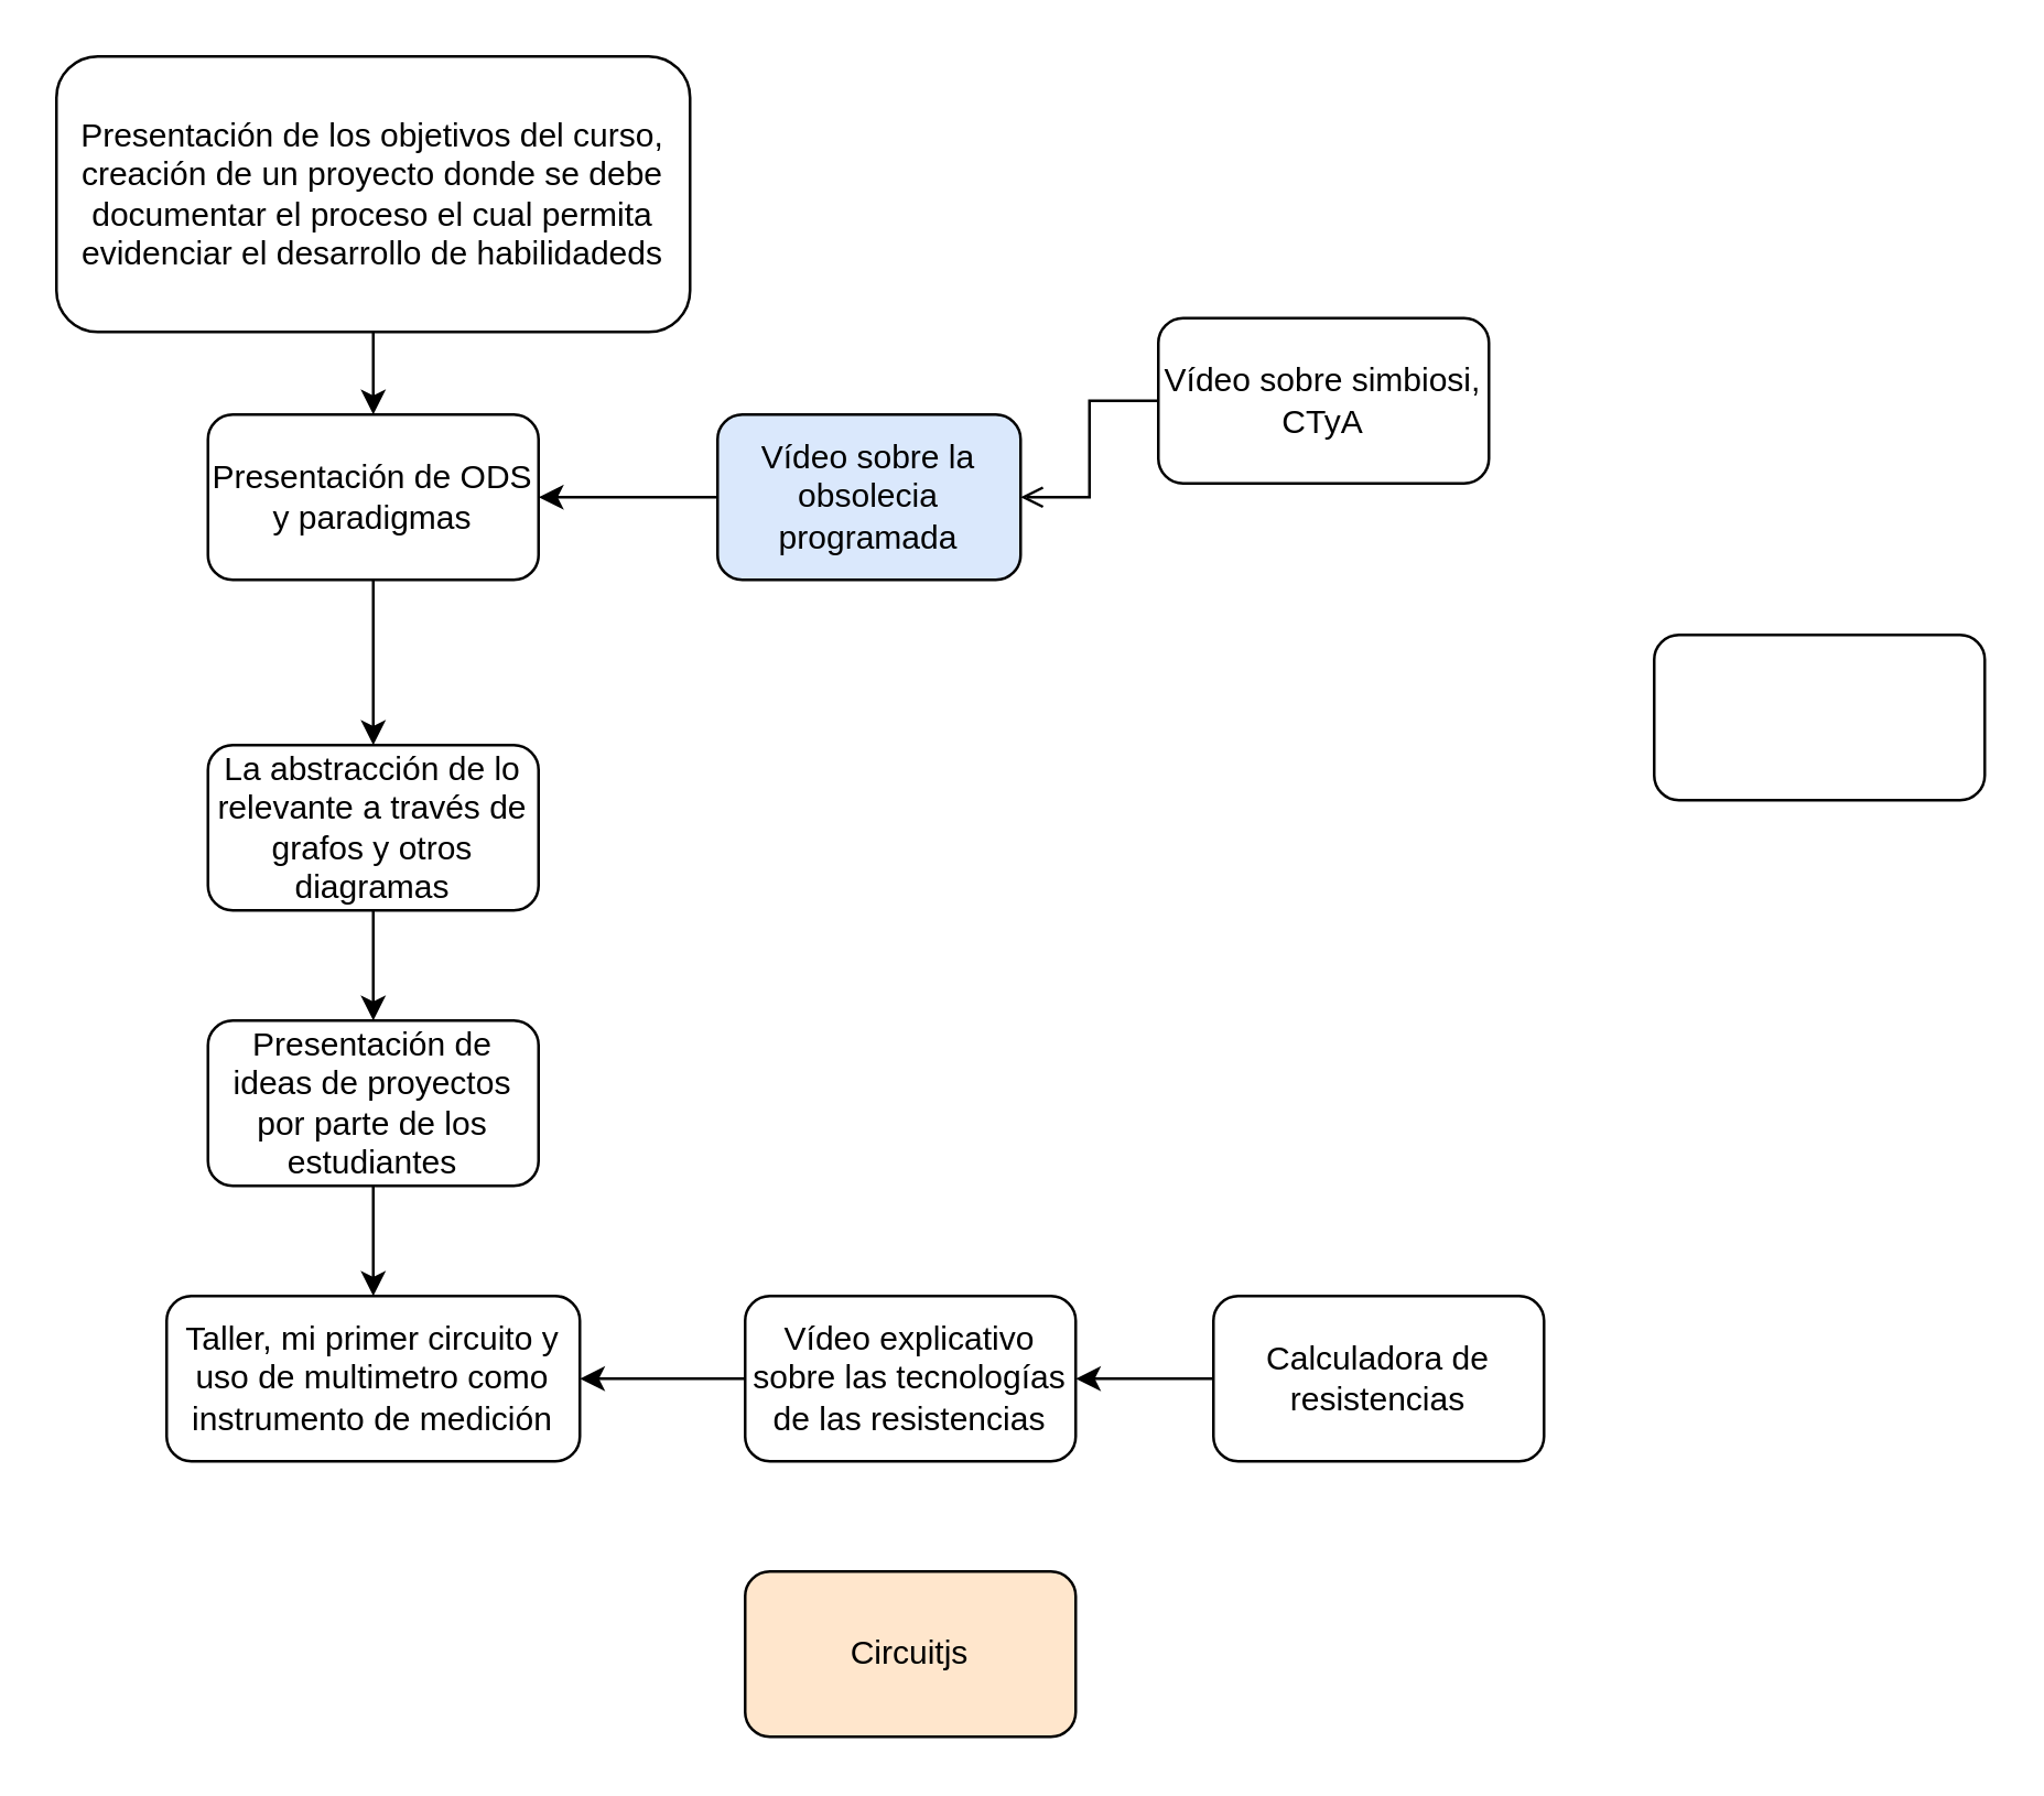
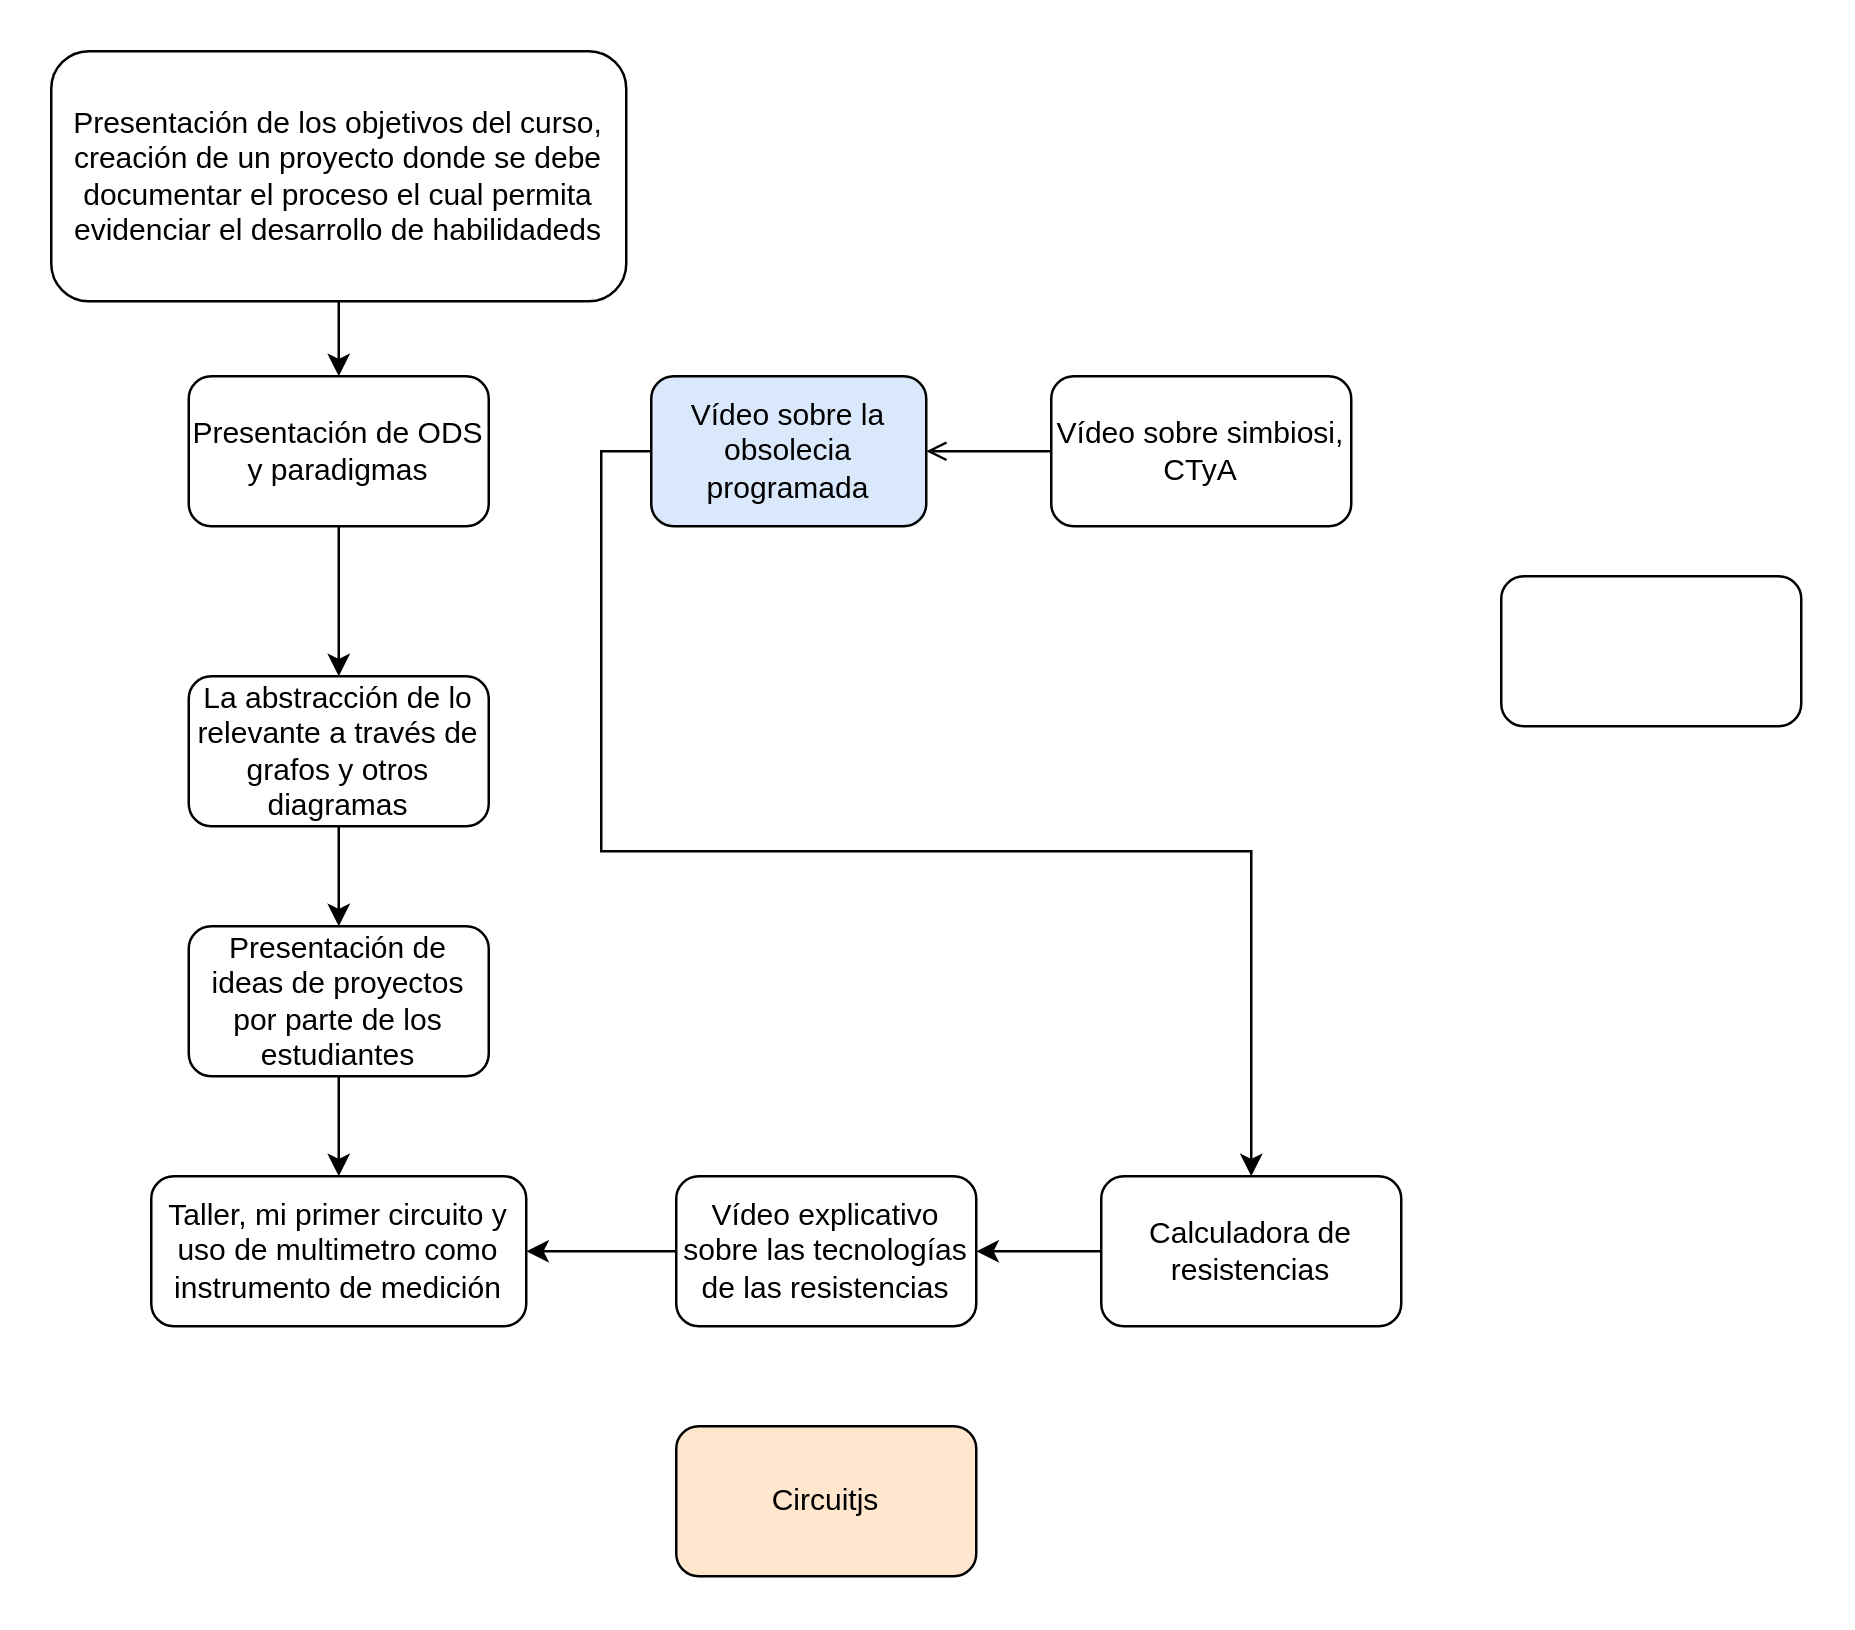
  <mxCell id="0" />
  <mxCell id="1" parent="0" />
  <mxCell id="2" style="edgeStyle=orthogonalEdgeStyle;rounded=0;orthogonalLoop=1;jettySize=auto;html=1;exitX=0.5;exitY=1;exitDx=0;exitDy=0;entryX=0.5;entryY=0;entryDx=0;entryDy=0;" edge="1" parent="1" source="3" target="5"><mxGeometry relative="1" as="geometry" /></mxCell>
  <mxCell id="3" value="Presentación de los objetivos del curso, creación de un proyecto donde se debe documentar el proceso el cual permita evidenciar el desarrollo de habilidadeds" style="rounded=1;whiteSpace=wrap;html=1;" vertex="1" parent="1"><mxGeometry x="20" y="20" width="230" height="100" as="geometry" /></mxCell>
  <mxCell id="4" style="edgeStyle=orthogonalEdgeStyle;rounded=0;orthogonalLoop=1;jettySize=auto;html=1;exitX=0.5;exitY=1;exitDx=0;exitDy=0;entryX=0.5;entryY=0;entryDx=0;entryDy=0;" edge="1" parent="1" source="5" target="12"><mxGeometry relative="1" as="geometry" /></mxCell>
  <mxCell id="5" value="Presentación de ODS y paradigmas" style="rounded=1;whiteSpace=wrap;html=1;" vertex="1" parent="1"><mxGeometry x="75" y="150" width="120" height="60" as="geometry" /></mxCell>
  <mxCell id="6" style="edgeStyle=orthogonalEdgeStyle;rounded=0;orthogonalLoop=1;jettySize=auto;html=1;exitX=0;exitY=0.5;exitDx=0;exitDy=0;entryX=1;entryY=0.5;entryDx=0;entryDy=0;endArrow=open;" edge="1" parent="1" source="7" target="10"><mxGeometry relative="1" as="geometry" /></mxCell>
- <mxCell id="7" value="Vídeo sobre simbiosi, CTyA" style="rounded=1;whiteSpace=wrap;html=1;" vertex="1" parent="1"><mxGeometry x="420" y="115" width="120" height="60" as="geometry" /></mxCell>
+ <mxCell id="7" value="Vídeo sobre simbiosi, CTyA" style="rounded=1;whiteSpace=wrap;html=1;" vertex="1" parent="1"><mxGeometry x="420" y="150" width="120" height="60" as="geometry" /></mxCell>
  <mxCell id="8" value="" style="rounded=1;whiteSpace=wrap;html=1;" vertex="1" parent="1"><mxGeometry x="600" y="230" width="120" height="60" as="geometry" /></mxCell>
- <mxCell id="9" style="edgeStyle=orthogonalEdgeStyle;rounded=0;orthogonalLoop=1;jettySize=auto;html=1;exitX=0;exitY=0.5;exitDx=0;exitDy=0;entryX=1;entryY=0.5;entryDx=0;entryDy=0;" edge="1" parent="1" source="10" target="5"><mxGeometry relative="1" as="geometry" /></mxCell>
+ <mxCell id="9" style="edgeStyle=orthogonalEdgeStyle;rounded=0;orthogonalLoop=1;jettySize=auto;html=1;exitX=0;exitY=0.5;exitDx=0;exitDy=0;" edge="1" parent="1" source="10" target="19"><mxGeometry relative="1" as="geometry" /></mxCell>
  <mxCell id="10" value="Vídeo sobre la obsolecia programada" style="rounded=1;whiteSpace=wrap;html=1;fillColor=#dae8fc;" vertex="1" parent="1"><mxGeometry x="260" y="150" width="110" height="60" as="geometry" /></mxCell>
  <mxCell id="11" style="edgeStyle=orthogonalEdgeStyle;rounded=0;orthogonalLoop=1;jettySize=auto;html=1;exitX=0.5;exitY=1;exitDx=0;exitDy=0;entryX=0.5;entryY=0;entryDx=0;entryDy=0;" edge="1" parent="1" source="12" target="14"><mxGeometry relative="1" as="geometry" /></mxCell>
  <mxCell id="12" value="La abstracción de lo relevante a través de grafos y otros diagramas" style="rounded=1;whiteSpace=wrap;html=1;" vertex="1" parent="1"><mxGeometry x="75" y="270" width="120" height="60" as="geometry" /></mxCell>
  <mxCell id="13" style="edgeStyle=orthogonalEdgeStyle;rounded=0;orthogonalLoop=1;jettySize=auto;html=1;exitX=0.5;exitY=1;exitDx=0;exitDy=0;entryX=0.5;entryY=0;entryDx=0;entryDy=0;" edge="1" parent="1" source="14" target="15"><mxGeometry relative="1" as="geometry" /></mxCell>
  <mxCell id="14" value="Presentación de ideas de proyectos por parte de los estudiantes" style="rounded=1;whiteSpace=wrap;html=1;" vertex="1" parent="1"><mxGeometry x="75" y="370" width="120" height="60" as="geometry" /></mxCell>
  <mxCell id="15" value="Taller, mi primer circuito y uso de multimetro como instrumento de medición" style="rounded=1;whiteSpace=wrap;html=1;" vertex="1" parent="1"><mxGeometry x="60" y="470" width="150" height="60" as="geometry" /></mxCell>
  <mxCell id="16" style="edgeStyle=orthogonalEdgeStyle;rounded=0;orthogonalLoop=1;jettySize=auto;html=1;entryX=1;entryY=0.5;entryDx=0;entryDy=0;" edge="1" parent="1" source="17" target="15"><mxGeometry relative="1" as="geometry" /></mxCell>
  <mxCell id="17" value="Vídeo explicativo sobre las tecnologías de las resistencias" style="rounded=1;whiteSpace=wrap;html=1;" vertex="1" parent="1"><mxGeometry x="270" y="470" width="120" height="60" as="geometry" /></mxCell>
  <mxCell id="18" style="edgeStyle=orthogonalEdgeStyle;rounded=0;orthogonalLoop=1;jettySize=auto;html=1;exitX=0;exitY=0.5;exitDx=0;exitDy=0;entryX=1;entryY=0.5;entryDx=0;entryDy=0;" edge="1" parent="1" source="19" target="17"><mxGeometry relative="1" as="geometry" /></mxCell>
  <mxCell id="19" value="Calculadora de resistencias" style="rounded=1;whiteSpace=wrap;html=1;" vertex="1" parent="1"><mxGeometry x="440" y="470" width="120" height="60" as="geometry" /></mxCell>
  <mxCell id="20" value="Circuitjs" style="rounded=1;whiteSpace=wrap;html=1;fillColor=#ffe6cc;" vertex="1" parent="1"><mxGeometry x="270" y="570" width="120" height="60" as="geometry" /></mxCell>
